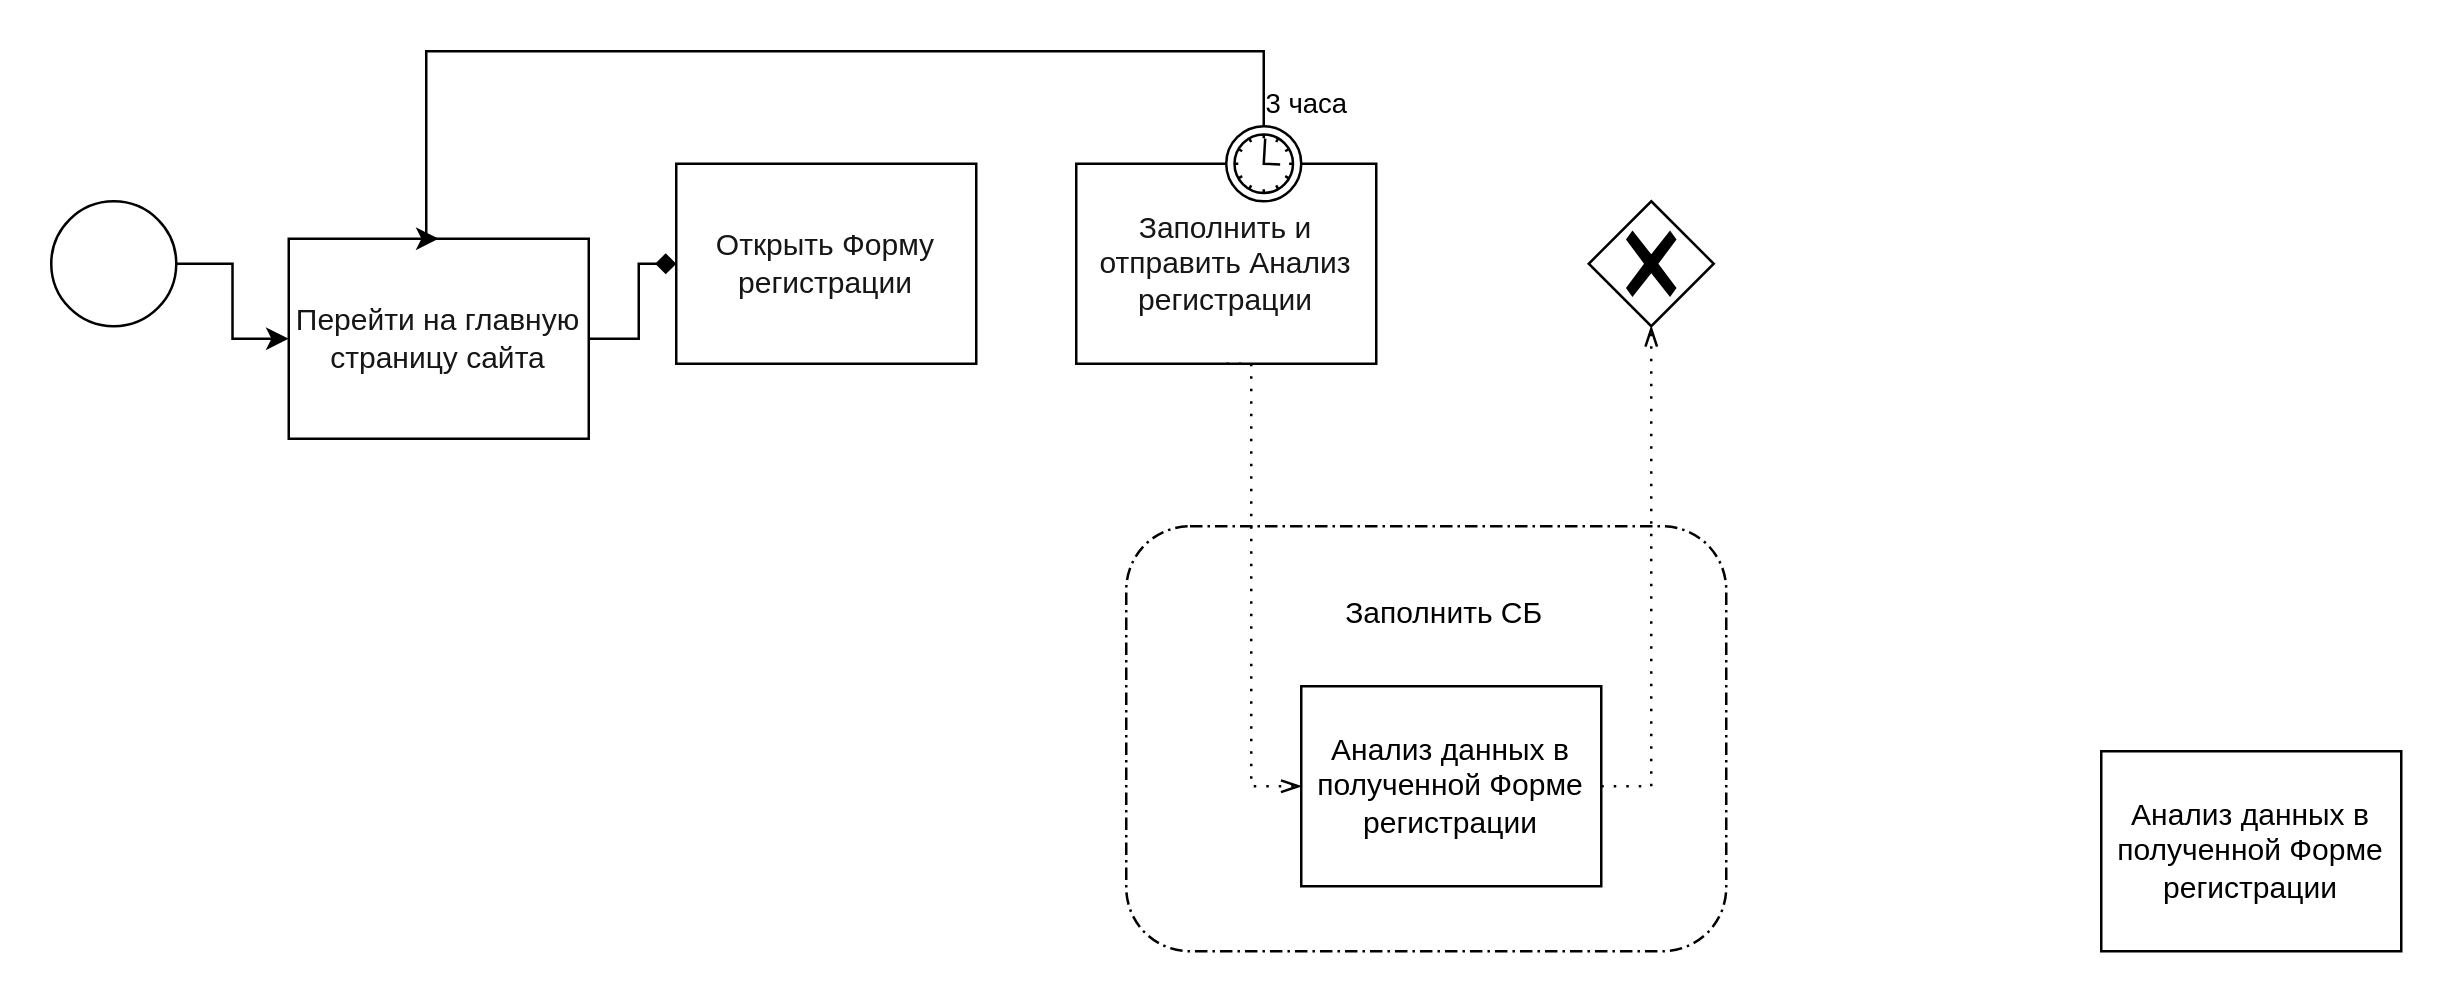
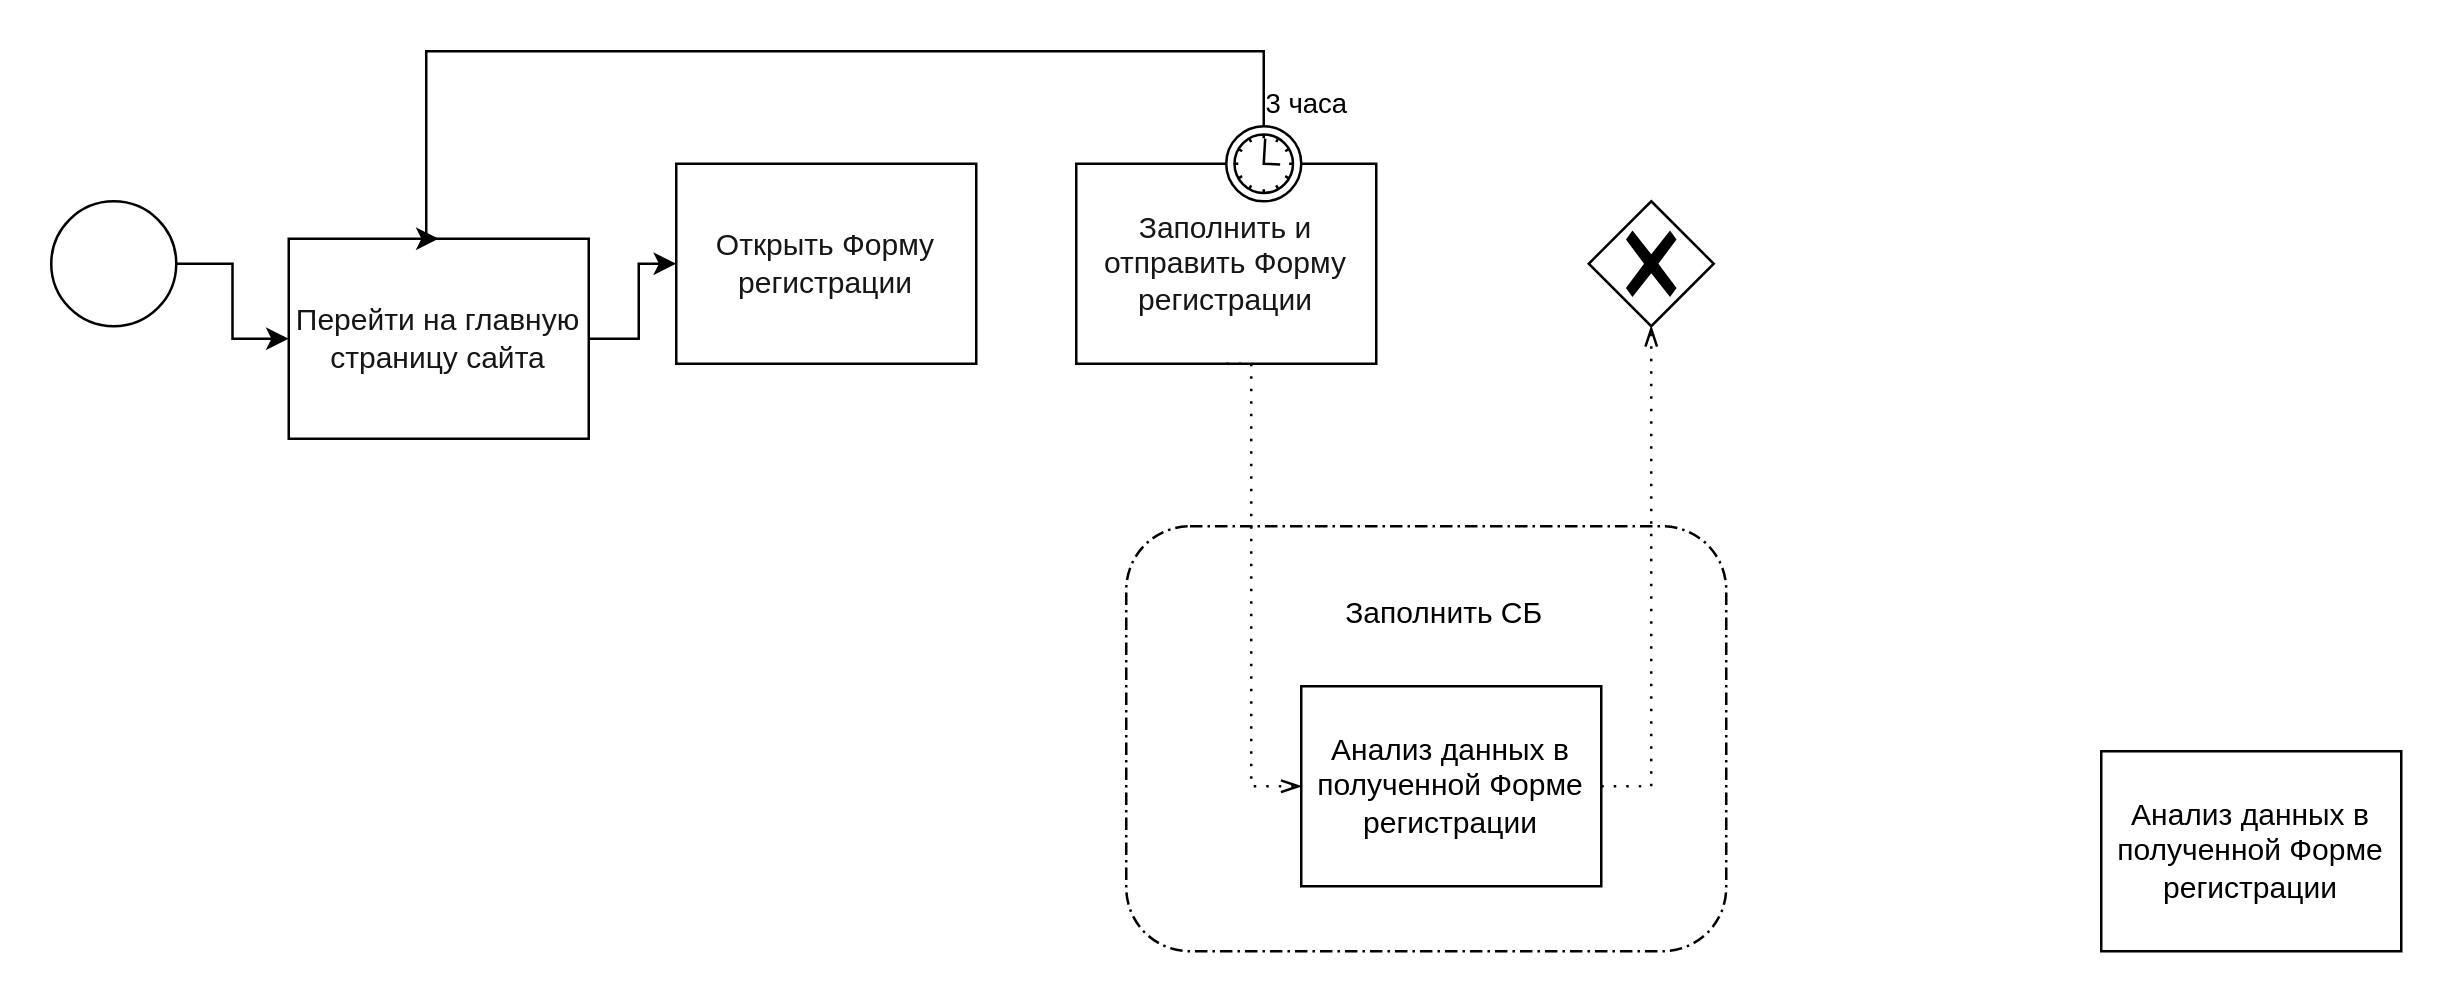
  <mxCell id="0" />
  <mxCell id="1" parent="0" />
  <mxCell id="2" style="edgeStyle=orthogonalEdgeStyle;rounded=0;orthogonalLoop=1;jettySize=auto;html=1;entryX=0;entryY=0.5;entryDx=0;entryDy=0;entryPerimeter=0;" edge="1" parent="1" source="3" target="4"><mxGeometry relative="1" as="geometry"><mxPoint x="110" y="105" as="targetPoint" /></mxGeometry></mxCell>
  <mxCell id="3" value="" style="points=[[0.145,0.145,0],[0.5,0,0],[0.855,0.145,0],[1,0.5,0],[0.855,0.855,0],[0.5,1,0],[0.145,0.855,0],[0,0.5,0]];shape=mxgraph.bpmn.event;html=1;verticalLabelPosition=bottom;labelBackgroundColor=#ffffff;verticalAlign=top;align=center;perimeter=ellipsePerimeter;outlineConnect=0;aspect=fixed;outline=standard;symbol=general;" vertex="1" parent="1"><mxGeometry x="20" y="80" width="50" height="50" as="geometry" /></mxCell>
  <mxCell id="4" value="&lt;span style=&quot;color: rgb(22, 22, 22); font-family: Arial, sans-serif; background-color: rgb(255, 255, 255);&quot;&gt;Перейти на главную страницу сайта&lt;/span&gt;" style="points=[[0.25,0,0],[0.5,0,0],[0.75,0,0],[1,0.25,0],[1,0.5,0],[1,0.75,0],[0.75,1,0],[0.5,1,0],[0.25,1,0],[0,0.75,0],[0,0.5,0],[0,0.25,0]];shape=mxgraph.bpmn.task2;whiteSpace=wrap;rectStyle=rounded;size=10;html=1;container=1;expand=0;collapsible=0;taskMarker=user;" vertex="1" parent="1"><mxGeometry x="115" y="95" width="120" height="80" as="geometry" /></mxCell>
  <mxCell id="5" value="&lt;span style=&quot;color: rgb(22, 22, 22); font-family: Arial, sans-serif; background-color: rgb(255, 255, 255);&quot;&gt;Открыть Форму регистрации&lt;/span&gt;" style="points=[[0.25,0,0],[0.5,0,0],[0.75,0,0],[1,0.25,0],[1,0.5,0],[1,0.75,0],[0.75,1,0],[0.5,1,0],[0.25,1,0],[0,0.75,0],[0,0.5,0],[0,0.25,0]];shape=mxgraph.bpmn.task2;whiteSpace=wrap;rectStyle=rounded;size=10;html=1;container=1;expand=0;collapsible=0;taskMarker=user;" vertex="1" parent="1"><mxGeometry x="270" y="65" width="120" height="80" as="geometry" /></mxCell>
- <mxCell id="6" style="edgeStyle=orthogonalEdgeStyle;rounded=0;orthogonalLoop=1;jettySize=auto;html=1;entryX=0;entryY=0.5;entryDx=0;entryDy=0;entryPerimeter=0;endArrow=diamond;" edge="1" parent="1" source="4" target="5"><mxGeometry relative="1" as="geometry" /></mxCell>
- <mxCell id="7" value="&lt;span style=&quot;color: rgb(22, 22, 22); font-family: Arial, sans-serif; background-color: rgb(255, 255, 255);&quot;&gt;Заполнить и отправить Анализ регистрации&lt;/span&gt;" style="points=[[0.25,0,0],[0.5,0,0],[0.75,0,0],[1,0.25,0],[1,0.5,0],[1,0.75,0],[0.75,1,0],[0.5,1,0],[0.25,1,0],[0,0.75,0],[0,0.5,0],[0,0.25,0]];shape=mxgraph.bpmn.task2;whiteSpace=wrap;rectStyle=rounded;size=10;html=1;container=1;expand=0;collapsible=0;taskMarker=user;" vertex="1" parent="1"><mxGeometry x="430" y="65" width="120" height="80" as="geometry" /></mxCell>
+ <mxCell id="6" style="edgeStyle=orthogonalEdgeStyle;rounded=0;orthogonalLoop=1;jettySize=auto;html=1;entryX=0;entryY=0.5;entryDx=0;entryDy=0;entryPerimeter=0;" edge="1" parent="1" source="4" target="5"><mxGeometry relative="1" as="geometry" /></mxCell>
+ <mxCell id="7" value="&lt;span style=&quot;color: rgb(22, 22, 22); font-family: Arial, sans-serif; background-color: rgb(255, 255, 255);&quot;&gt;Заполнить и отправить Форму регистрации&lt;/span&gt;" style="points=[[0.25,0,0],[0.5,0,0],[0.75,0,0],[1,0.25,0],[1,0.5,0],[1,0.75,0],[0.75,1,0],[0.5,1,0],[0.25,1,0],[0,0.75,0],[0,0.5,0],[0,0.25,0]];shape=mxgraph.bpmn.task2;whiteSpace=wrap;rectStyle=rounded;size=10;html=1;container=1;expand=0;collapsible=0;taskMarker=user;" vertex="1" parent="1"><mxGeometry x="430" y="65" width="120" height="80" as="geometry" /></mxCell>
  <mxCell id="8" value="" style="points=[[0.145,0.145,0],[0.5,0,0],[0.855,0.145,0],[1,0.5,0],[0.855,0.855,0],[0.5,1,0],[0.145,0.855,0],[0,0.5,0]];shape=mxgraph.bpmn.event;html=1;verticalLabelPosition=bottom;labelBackgroundColor=#ffffff;verticalAlign=top;align=center;perimeter=ellipsePerimeter;outlineConnect=0;aspect=fixed;outline=standard;symbol=timer;" vertex="1" parent="7"><mxGeometry x="60" y="-15" width="30" height="30" as="geometry" /></mxCell>
  <mxCell id="9" style="edgeStyle=orthogonalEdgeStyle;rounded=0;orthogonalLoop=1;jettySize=auto;html=1;entryX=0.5;entryY=0;entryDx=0;entryDy=0;entryPerimeter=0;" edge="1" parent="1" source="8" target="4"><mxGeometry relative="1" as="geometry"><Array as="points"><mxPoint x="505" y="20" /><mxPoint x="170" y="20" /></Array></mxGeometry></mxCell>
  <mxCell id="10" value="3 часа" style="edgeLabel;html=1;align=center;verticalAlign=middle;resizable=0;points=[];" vertex="1" connectable="0" parent="9"><mxGeometry x="-0.498" y="2" relative="1" as="geometry"><mxPoint x="98" y="18" as="offset" /></mxGeometry></mxCell>
  <mxCell id="11" value="" style="points=[[0.25,0,0],[0.5,0,0],[0.75,0,0],[1,0.25,0],[1,0.5,0],[1,0.75,0],[0.75,1,0],[0.5,1,0],[0.25,1,0],[0,0.75,0],[0,0.5,0],[0,0.25,0]];rounded=1;dashed=1;dashPattern=5 2 1 2;labelPosition=center;verticalLabelPosition=middle;align=center;verticalAlign=middle;fontSize=8;html=1;whiteSpace=wrap;" vertex="1" parent="1"><mxGeometry x="450" y="210" width="240" height="170" as="geometry" /></mxCell>
  <mxCell id="12" value="Анализ данных в полученной Форме регистрации" style="points=[[0.25,0,0],[0.5,0,0],[0.75,0,0],[1,0.25,0],[1,0.5,0],[1,0.75,0],[0.75,1,0],[0.5,1,0],[0.25,1,0],[0,0.75,0],[0,0.5,0],[0,0.25,0]];shape=mxgraph.bpmn.task2;whiteSpace=wrap;rectStyle=rounded;size=10;html=1;container=1;expand=0;collapsible=0;taskMarker=abstract;" vertex="1" parent="1"><mxGeometry x="520" y="274" width="120" height="80" as="geometry" /></mxCell>
  <mxCell id="13" value="" style="edgeStyle=elbowEdgeStyle;fontSize=12;html=1;endFill=0;startFill=0;endSize=6;startSize=6;dashed=1;dashPattern=1 4;endArrow=openThin;startArrow=none;rounded=0;exitX=0.5;exitY=1;exitDx=0;exitDy=0;exitPerimeter=0;entryX=0;entryY=0.5;entryDx=0;entryDy=0;entryPerimeter=0;" edge="1" parent="1" source="7" target="12"><mxGeometry width="160" relative="1" as="geometry"><mxPoint x="540" y="270" as="sourcePoint" /><mxPoint x="700" y="270" as="targetPoint" /><Array as="points"><mxPoint x="500" y="310" /></Array></mxGeometry></mxCell>
  <mxCell id="14" value="Заполнить СБ" style="text;html=1;strokeColor=none;fillColor=none;align=center;verticalAlign=middle;whiteSpace=wrap;rounded=0;" vertex="1" parent="1"><mxGeometry x="520" y="230" width="115" height="30" as="geometry" /></mxCell>
  <mxCell id="15" value="Анализ данных в полученной Форме регистрации" style="points=[[0.25,0,0],[0.5,0,0],[0.75,0,0],[1,0.25,0],[1,0.5,0],[1,0.75,0],[0.75,1,0],[0.5,1,0],[0.25,1,0],[0,0.75,0],[0,0.5,0],[0,0.25,0]];shape=mxgraph.bpmn.task2;whiteSpace=wrap;rectStyle=rounded;size=10;html=1;container=1;expand=0;collapsible=0;taskMarker=abstract;" vertex="1" parent="1"><mxGeometry x="840" y="300" width="120" height="80" as="geometry" /></mxCell>
  <mxCell id="16" value="" style="points=[[0.25,0.25,0],[0.5,0,0],[0.75,0.25,0],[1,0.5,0],[0.75,0.75,0],[0.5,1,0],[0.25,0.75,0],[0,0.5,0]];shape=mxgraph.bpmn.gateway2;html=1;verticalLabelPosition=bottom;labelBackgroundColor=#ffffff;verticalAlign=top;align=center;perimeter=rhombusPerimeter;outlineConnect=0;outline=none;symbol=none;gwType=exclusive;" vertex="1" parent="1"><mxGeometry x="635" y="80" width="50" height="50" as="geometry" /></mxCell>
  <mxCell id="17" value="" style="edgeStyle=elbowEdgeStyle;fontSize=12;html=1;endFill=0;startFill=0;endSize=6;startSize=6;dashed=1;dashPattern=1 4;endArrow=openThin;startArrow=none;rounded=0;exitX=1;exitY=0.5;exitDx=0;exitDy=0;exitPerimeter=0;entryX=0.5;entryY=1;entryDx=0;entryDy=0;entryPerimeter=0;" edge="1" parent="1" source="12" target="16"><mxGeometry width="160" relative="1" as="geometry"><mxPoint x="440" y="270" as="sourcePoint" /><mxPoint x="600" y="270" as="targetPoint" /><Array as="points"><mxPoint x="660" y="220" /></Array></mxGeometry></mxCell>
